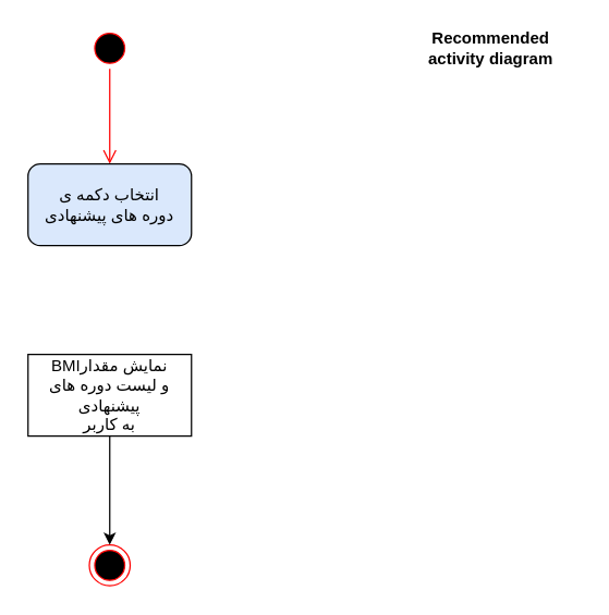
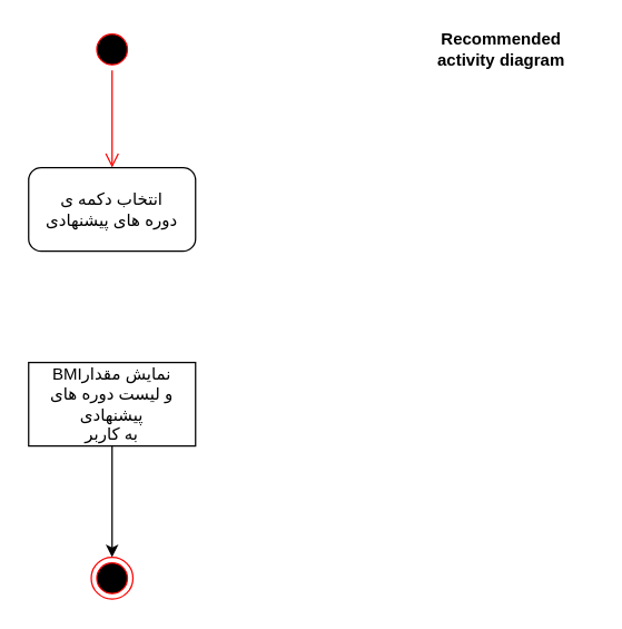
  <mxCell id="0" />
  <mxCell id="1" parent="0" />
  <mxCell id="2" value="" style="ellipse;html=1;shape=startState;fillColor=#000000;strokeColor=#ff0000;" parent="1" vertex="1"><mxGeometry x="65" y="20" width="30" height="30" as="geometry" /></mxCell>
  <mxCell id="3" value="" style="edgeStyle=orthogonalEdgeStyle;html=1;verticalAlign=bottom;endArrow=open;endSize=8;strokeColor=#ff0000;entryX=0.5;entryY=0;entryDx=0;entryDy=0;" parent="1" source="2" edge="1" target="4"><mxGeometry relative="1" as="geometry"><mxPoint x="80" y="110" as="targetPoint" /></mxGeometry></mxCell>
- <mxCell id="4" value="&lt;div&gt;انتخاب دکمه ی &lt;br&gt;&lt;/div&gt;&lt;div&gt;دوره های پیشنهادی&lt;br&gt;&lt;/div&gt;" style="rounded=1;whiteSpace=wrap;html=1;fillColor=#dae8fc;" parent="1" vertex="1"><mxGeometry x="20" y="120" width="120" height="60" as="geometry" /></mxCell>
+ <mxCell id="4" value="&lt;div&gt;انتخاب دکمه ی &lt;br&gt;&lt;/div&gt;&lt;div&gt;دوره های پیشنهادی&lt;br&gt;&lt;/div&gt;" style="rounded=1;whiteSpace=wrap;html=1;" parent="1" vertex="1"><mxGeometry x="20" y="120" width="120" height="60" as="geometry" /></mxCell>
  <mxCell id="5" style="edgeStyle=orthogonalEdgeStyle;rounded=0;orthogonalLoop=1;jettySize=auto;html=1;entryX=0.5;entryY=0;entryDx=0;entryDy=0;" parent="1" source="6" target="7" edge="1"><mxGeometry relative="1" as="geometry" /></mxCell>
  <mxCell id="6" value="BMIنمایش مقدار&lt;br&gt;و&amp;nbsp;لیست دوره های پیشنهادی&lt;br&gt;&amp;nbsp;به کاربر&amp;nbsp;" style="whiteSpace=wrap;html=1;rounded=0;" parent="1" vertex="1"><mxGeometry x="20" y="260" width="120" height="60" as="geometry" /></mxCell>
  <mxCell id="7" value="" style="ellipse;html=1;shape=endState;fillColor=#000000;strokeColor=#ff0000;" parent="1" vertex="1"><mxGeometry x="65" y="400" width="30" height="30" as="geometry" /></mxCell>
  <mxCell id="8" value="&lt;b&gt;Recommended activity diagram&lt;/b&gt;" style="text;html=1;strokeColor=none;fillColor=none;align=center;verticalAlign=middle;whiteSpace=wrap;rounded=0;" parent="1" vertex="1"><mxGeometry x="295" y="30" width="130" height="10" as="geometry" /></mxCell>
